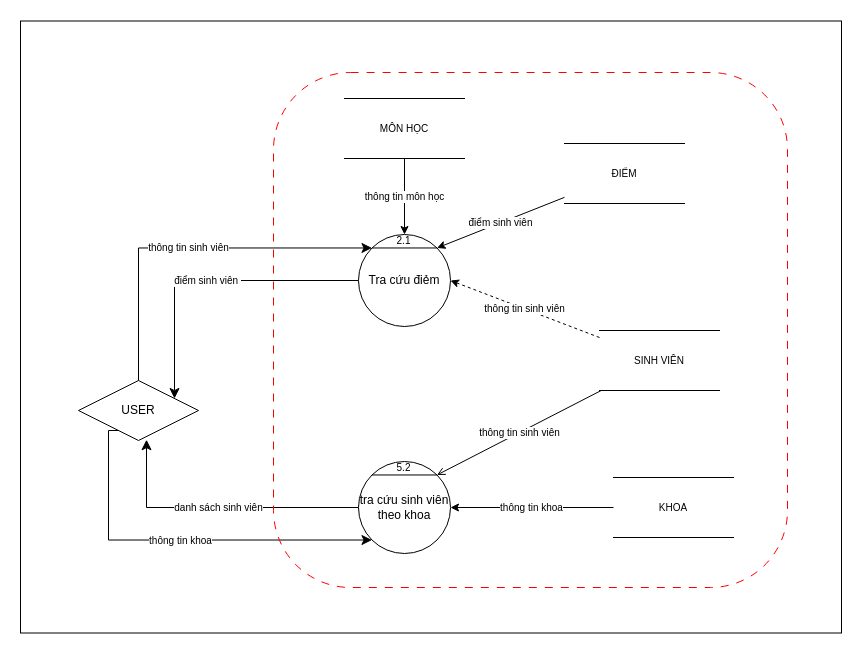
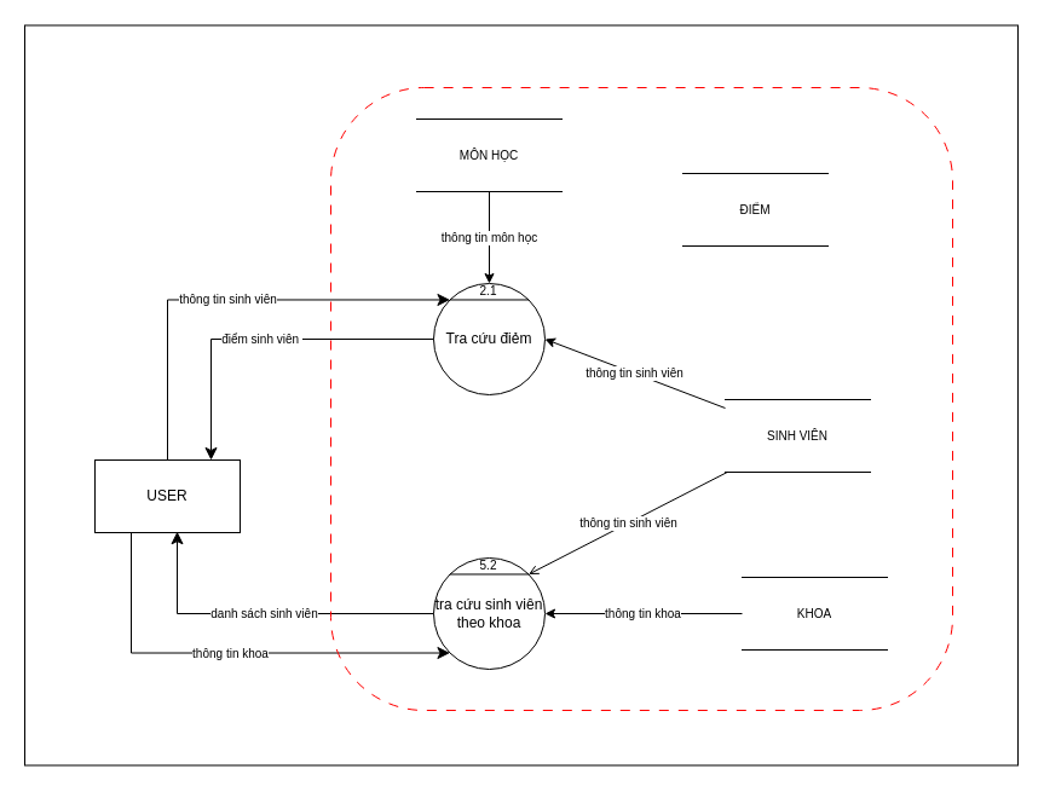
  <mxCell id="0" />
  <mxCell id="1" parent="0" />
- <mxCell id="2" value="USER" style="rhombus;whiteSpace=wrap;html=1;" vertex="1" parent="1"><mxGeometry x="78" y="380" width="120" height="60" as="geometry" /></mxCell>
+ <mxCell id="2" value="USER" style="rounded=0;whiteSpace=wrap;html=1;" vertex="1" parent="1"><mxGeometry x="78" y="380" width="120" height="60" as="geometry" /></mxCell>
  <mxCell id="3" value="" style="group" vertex="1" connectable="0" parent="1"><mxGeometry x="358" y="234" width="92" height="92" as="geometry" /></mxCell>
  <mxCell id="4" value="Tra cứu điẻm" style="ellipse;whiteSpace=wrap;html=1;aspect=fixed;" vertex="1" parent="3"><mxGeometry width="92" height="92" as="geometry" /></mxCell>
  <mxCell id="5" value="&lt;font style=&quot;font-size: 10px;&quot;&gt;2.1&lt;/font&gt;" style="text;html=1;strokeColor=none;fillColor=none;align=center;verticalAlign=middle;whiteSpace=wrap;rounded=0;" vertex="1" parent="3"><mxGeometry x="35.5" y="4" width="18.5" height="4" as="geometry" /></mxCell>
  <mxCell id="6" value="" style="endArrow=none;html=1;exitX=0;exitY=0;exitDx=0;exitDy=0;entryX=1;entryY=0;entryDx=0;entryDy=0;" edge="1" parent="3" source="4" target="4"><mxGeometry width="50" height="50" relative="1" as="geometry"><mxPoint x="465" y="448" as="sourcePoint" /><mxPoint x="515" y="398" as="targetPoint" /></mxGeometry></mxCell>
  <mxCell id="7" value="" style="group" vertex="1" connectable="0" parent="1"><mxGeometry x="358" y="461" width="92" height="92" as="geometry" /></mxCell>
  <mxCell id="8" value="tra cứu sinh viên theo khoa" style="ellipse;whiteSpace=wrap;html=1;aspect=fixed;" vertex="1" parent="7"><mxGeometry width="92" height="92" as="geometry" /></mxCell>
  <mxCell id="9" value="&lt;font style=&quot;font-size: 10px;&quot;&gt;5.2&lt;/font&gt;" style="text;html=1;strokeColor=none;fillColor=none;align=center;verticalAlign=middle;whiteSpace=wrap;rounded=0;" vertex="1" parent="7"><mxGeometry x="35.5" y="4" width="18.5" height="4" as="geometry" /></mxCell>
  <mxCell id="10" value="" style="endArrow=none;html=1;exitX=0;exitY=0;exitDx=0;exitDy=0;entryX=1;entryY=0;entryDx=0;entryDy=0;" edge="1" parent="7" source="8" target="8"><mxGeometry width="50" height="50" relative="1" as="geometry"><mxPoint x="465" y="448" as="sourcePoint" /><mxPoint x="515" y="398" as="targetPoint" /></mxGeometry></mxCell>
- <mxCell id="11" value="thông tin sinh viên" style="edgeStyle=none;html=1;entryX=1;entryY=0.5;entryDx=0;entryDy=0;fontSize=10;dashed=1;" edge="1" parent="1" source="13" target="4"><mxGeometry relative="1" as="geometry" /></mxCell>
+ <mxCell id="11" value="thông tin sinh viên" style="edgeStyle=none;html=1;entryX=1;entryY=0.5;entryDx=0;entryDy=0;fontSize=10;" edge="1" parent="1" source="13" target="4"><mxGeometry relative="1" as="geometry" /></mxCell>
  <mxCell id="12" value="thông tin sinh viên" style="edgeStyle=none;html=1;entryX=1;entryY=0;entryDx=0;entryDy=0;fontSize=10;endArrow=open;" edge="1" parent="1" source="13" target="8"><mxGeometry relative="1" as="geometry" /></mxCell>
  <mxCell id="13" value="SINH VIÊN" style="shape=partialRectangle;whiteSpace=wrap;html=1;left=0;right=0;fillColor=none;fontSize=10;" vertex="1" parent="1"><mxGeometry x="599" y="330" width="120" height="60" as="geometry" /></mxCell>
  <mxCell id="14" value="thông tin môn học" style="edgeStyle=none;html=1;fontSize=10;" edge="1" parent="1" source="15" target="4"><mxGeometry relative="1" as="geometry" /></mxCell>
  <mxCell id="15" value="MÔN HỌC" style="shape=partialRectangle;whiteSpace=wrap;html=1;left=0;right=0;fillColor=none;fontSize=10;" vertex="1" parent="1"><mxGeometry x="344" y="98" width="120" height="60" as="geometry" /></mxCell>
- <mxCell id="16" value="điểm sinh viên" style="edgeStyle=none;html=1;entryX=1;entryY=0;entryDx=0;entryDy=0;fontSize=10;" edge="1" parent="1" source="17" target="4"><mxGeometry relative="1" as="geometry" /></mxCell>
  <mxCell id="17" value="ĐIỂM" style="shape=partialRectangle;whiteSpace=wrap;html=1;left=0;right=0;fillColor=none;fontSize=10;" vertex="1" parent="1"><mxGeometry x="564" y="143" width="120" height="60" as="geometry" /></mxCell>
  <mxCell id="18" value="thông tin khoa" style="edgeStyle=none;html=1;entryX=1;entryY=0.5;entryDx=0;entryDy=0;fontSize=10;" edge="1" parent="1" source="19" target="8"><mxGeometry relative="1" as="geometry" /></mxCell>
  <mxCell id="19" value="KHOA" style="shape=partialRectangle;whiteSpace=wrap;html=1;left=0;right=0;fillColor=none;fontSize=10;" vertex="1" parent="1"><mxGeometry x="613" y="477" width="120" height="60" as="geometry" /></mxCell>
  <mxCell id="20" value="thông tin sinh viên" style="edgeStyle=elbowEdgeStyle;elbow=horizontal;endArrow=classic;html=1;curved=0;rounded=0;endSize=8;startSize=8;fontSize=10;exitX=0.5;exitY=0;exitDx=0;exitDy=0;entryX=0;entryY=0;entryDx=0;entryDy=0;" edge="1" parent="1" source="2" target="4"><mxGeometry width="50" height="50" relative="1" as="geometry"><mxPoint x="371" y="339" as="sourcePoint" /><mxPoint x="421" y="289" as="targetPoint" /><Array as="points"><mxPoint x="138" y="283" /></Array></mxGeometry></mxCell>
  <mxCell id="21" value="điểm sinh viên&amp;nbsp;" style="edgeStyle=elbowEdgeStyle;elbow=horizontal;endArrow=classic;html=1;curved=0;rounded=0;endSize=8;startSize=8;fontSize=10;exitX=0;exitY=0.5;exitDx=0;exitDy=0;" edge="1" parent="1" source="4" target="2"><mxGeometry width="50" height="50" relative="1" as="geometry"><mxPoint x="216" y="325" as="sourcePoint" /><mxPoint x="266" y="275" as="targetPoint" /><Array as="points"><mxPoint x="174" y="323" /></Array></mxGeometry></mxCell>
  <mxCell id="22" value="thông tin khoa" style="edgeStyle=elbowEdgeStyle;elbow=horizontal;endArrow=classic;html=1;curved=0;rounded=0;endSize=8;startSize=8;fontSize=10;entryX=0;entryY=1;entryDx=0;entryDy=0;exitX=0.25;exitY=1;exitDx=0;exitDy=0;" edge="1" parent="1" source="2" target="8"><mxGeometry width="50" height="50" relative="1" as="geometry"><mxPoint x="277" y="600" as="sourcePoint" /><mxPoint x="327" y="550" as="targetPoint" /><Array as="points"><mxPoint x="108" y="527" /></Array></mxGeometry></mxCell>
  <mxCell id="23" value="danh sách sinh viên" style="edgeStyle=elbowEdgeStyle;elbow=horizontal;endArrow=classic;html=1;curved=0;rounded=0;endSize=8;startSize=8;fontSize=10;exitX=0;exitY=0.5;exitDx=0;exitDy=0;entryX=0.573;entryY=0.987;entryDx=0;entryDy=0;entryPerimeter=0;" edge="1" parent="1" source="8" target="2"><mxGeometry width="50" height="50" relative="1" as="geometry"><mxPoint x="257" y="535" as="sourcePoint" /><mxPoint x="132" y="466" as="targetPoint" /><Array as="points"><mxPoint x="146" y="494" /></Array></mxGeometry></mxCell>
  <mxCell id="24" value="" style="rounded=0;whiteSpace=wrap;html=1;strokeColor=#000000;fontSize=10;fillColor=none;" vertex="1" parent="1"><mxGeometry x="20" y="20.5" width="821" height="612" as="geometry" /></mxCell>
  <mxCell id="25" value="" style="rounded=1;whiteSpace=wrap;html=1;strokeColor=#FF0000;fontSize=10;fillColor=none;dashed=1;dashPattern=8 8;" vertex="1" parent="1"><mxGeometry x="273" y="72" width="514" height="515" as="geometry" /></mxCell>
